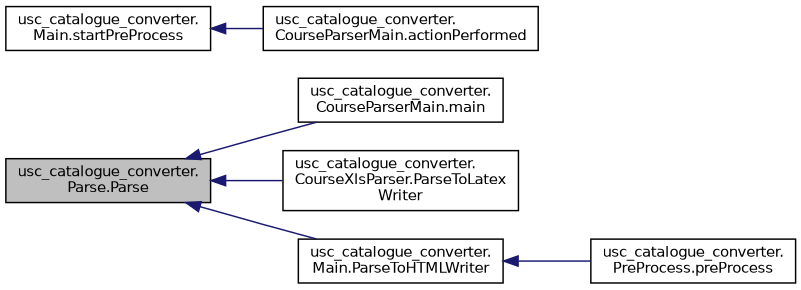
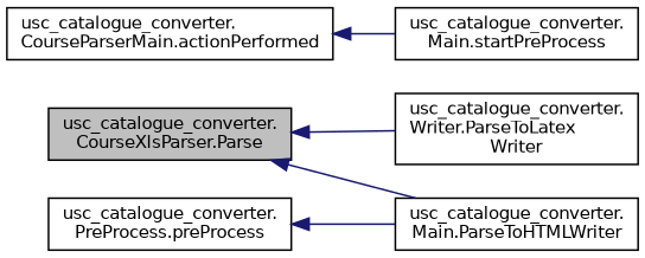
  digraph {
    rankdir=LR
    node [color=black fillcolor=white fontname=Helvetica fontsize=10 shape=record style=filled]
    edge [color=midnightblue dir=back fontname=Helvetica fontsize=10 labelfontname=Helvetica labelfontsize=10 style=solid]
-   n1 [fillcolor=grey75 fontcolor=black height=0.2 label="usc_catalogue_converter.\lParse.Parse" width=0.4]
-   n2 [height=0.2 label="usc_catalogue_converter.\lCourseParserMain.main" width=0.4]
-   n3 [height=0.2 label="usc_catalogue_converter.\lCourseXlsParser.ParseToLatex\lWriter" width=0.4]
+   n1 [fillcolor=grey75 fontcolor=black height=0.2 label="usc_catalogue_converter.\lCourseXlsParser.Parse" width=0.4]
+   n3 [height=0.2 label="usc_catalogue_converter.\lWriter.ParseToLatex\lWriter" width=0.4]
    n4 [height=0.2 label="usc_catalogue_converter.\lMain.ParseToHTMLWriter" width=0.4]
    n5 [height=0.2 label="usc_catalogue_converter.\lPreProcess.preProcess" width=0.4]
    n6 [height=0.2 label="usc_catalogue_converter.\lMain.startPreProcess" width=0.4]
    n7 [height=0.2 label="usc_catalogue_converter.\lCourseParserMain.actionPerformed" width=0.4]
-   n1 -> n2
    n1 -> n3
    n1 -> n4
-   n4 -> n5
-   n6 -> n7
+   n5 -> n4
+   n7 -> n6
  }
